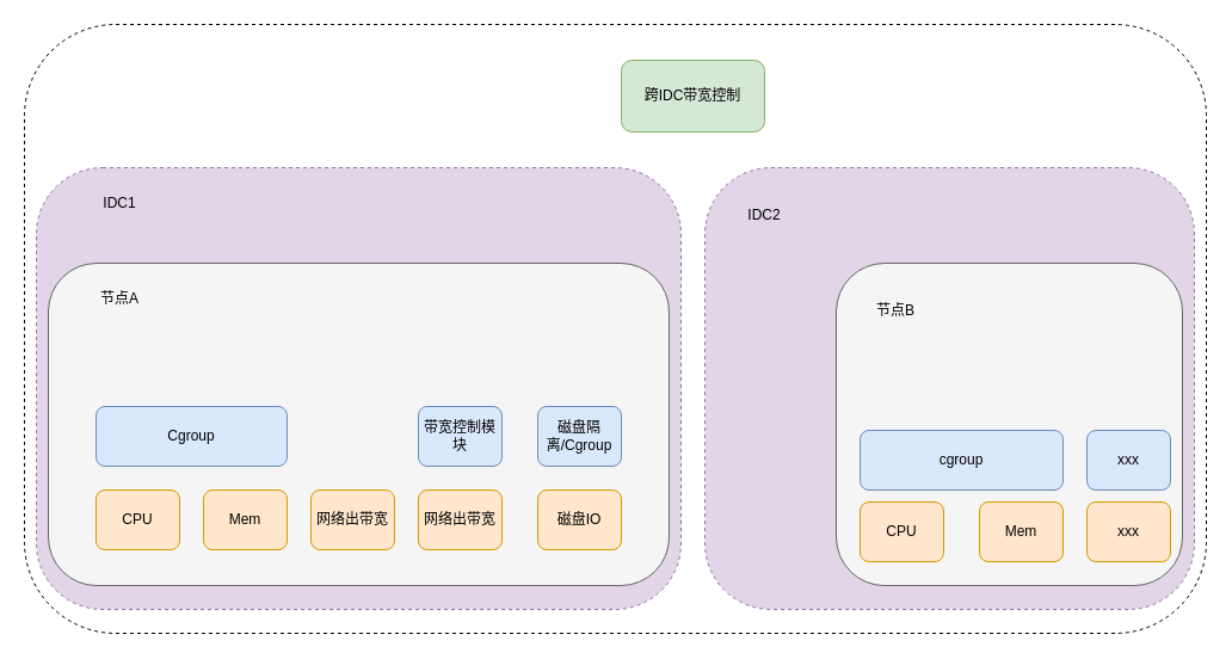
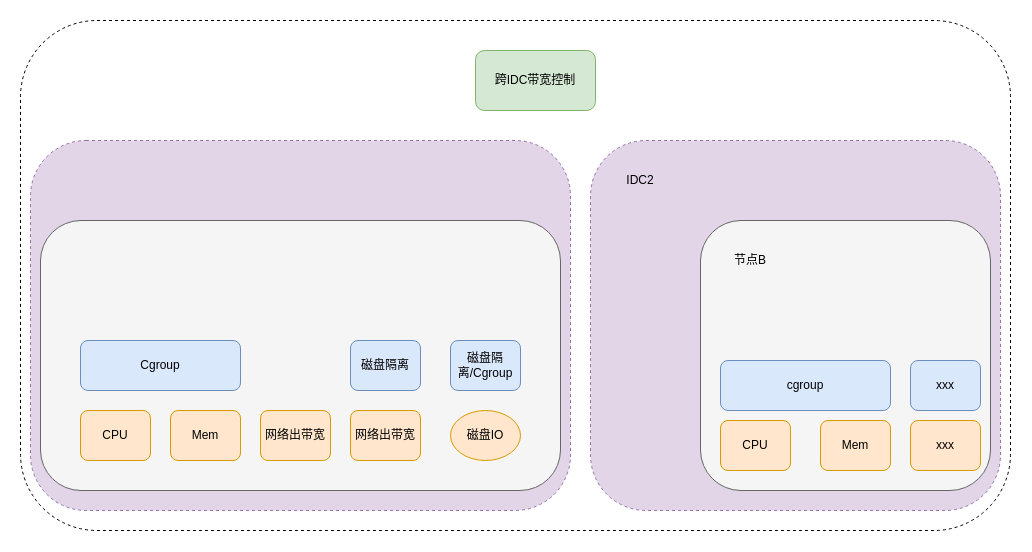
  <mxCell id="0" />
  <mxCell id="1" parent="0" />
  <mxCell id="2" value="" style="rounded=1;whiteSpace=wrap;html=1;dashed=1;" vertex="1" parent="1"><mxGeometry x="20" y="20" width="990" height="510" as="geometry" /></mxCell>
  <mxCell id="3" value="" style="rounded=1;whiteSpace=wrap;html=1;dashed=1;fillColor=#e1d5e7;strokeColor=#9673a6;" vertex="1" parent="1"><mxGeometry x="590" y="140" width="410" height="370" as="geometry" /></mxCell>
  <mxCell id="4" value="" style="rounded=1;whiteSpace=wrap;html=1;dashed=1;fillColor=#e1d5e7;strokeColor=#9673a6;" vertex="1" parent="1"><mxGeometry x="30" y="140" width="540" height="370" as="geometry" /></mxCell>
  <mxCell id="5" value="" style="rounded=1;whiteSpace=wrap;html=1;fillColor=#f5f5f5;strokeColor=#666666;fontColor=#333333;" vertex="1" parent="1"><mxGeometry x="40" y="220" width="520" height="270" as="geometry" /></mxCell>
  <mxCell id="6" value="CPU" style="rounded=1;whiteSpace=wrap;html=1;fillColor=#ffe6cc;strokeColor=#d79b00;" vertex="1" parent="1"><mxGeometry x="80" y="410" width="70" height="50" as="geometry" /></mxCell>
  <mxCell id="7" value="Mem" style="rounded=1;whiteSpace=wrap;html=1;fillColor=#ffe6cc;strokeColor=#d79b00;" vertex="1" parent="1"><mxGeometry x="170" y="410" width="70" height="50" as="geometry" /></mxCell>
  <mxCell id="8" value="Cgroup" style="rounded=1;whiteSpace=wrap;html=1;fillColor=#dae8fc;strokeColor=#6c8ebf;" vertex="1" parent="1"><mxGeometry x="80" y="340" width="160" height="50" as="geometry" /></mxCell>
- <mxCell id="9" value="磁盘IO" style="rounded=1;whiteSpace=wrap;html=1;fillColor=#ffe6cc;strokeColor=#d79b00;" vertex="1" parent="1"><mxGeometry x="450" y="410" width="70" height="50" as="geometry" /></mxCell>
+ <mxCell id="9" value="磁盘IO" style="ellipse;whiteSpace=wrap;html=1;fillColor=#ffe6cc;strokeColor=#d79b00;" vertex="1" parent="1"><mxGeometry x="450" y="410" width="70" height="50" as="geometry" /></mxCell>
  <mxCell id="10" value="网络出带宽" style="rounded=1;whiteSpace=wrap;html=1;fillColor=#ffe6cc;strokeColor=#d79b00;" vertex="1" parent="1"><mxGeometry x="350" y="410" width="70" height="50" as="geometry" /></mxCell>
  <mxCell id="11" value="网络出带宽" style="rounded=1;whiteSpace=wrap;html=1;fillColor=#ffe6cc;strokeColor=#d79b00;" vertex="1" parent="1"><mxGeometry x="260" y="410" width="70" height="50" as="geometry" /></mxCell>
  <mxCell id="12" value="磁盘隔离/Cgroup" style="rounded=1;whiteSpace=wrap;html=1;fillColor=#dae8fc;strokeColor=#6c8ebf;" vertex="1" parent="1"><mxGeometry x="450" y="340" width="70" height="50" as="geometry" /></mxCell>
- <mxCell id="13" value="带宽控制模块" style="rounded=1;whiteSpace=wrap;html=1;fillColor=#dae8fc;strokeColor=#6c8ebf;" vertex="1" parent="1"><mxGeometry x="350" y="340" width="70" height="50" as="geometry" /></mxCell>
- <mxCell id="14" value="节点A" style="text;html=1;strokeColor=none;fillColor=none;align=center;verticalAlign=middle;whiteSpace=wrap;rounded=0;" vertex="1" parent="1"><mxGeometry x="80" y="240" width="40" height="20" as="geometry" /></mxCell>
+ <mxCell id="13" value="磁盘隔离" style="rounded=1;whiteSpace=wrap;html=1;fillColor=#dae8fc;strokeColor=#6c8ebf;" vertex="1" parent="1"><mxGeometry x="350" y="340" width="70" height="50" as="geometry" /></mxCell>
  <mxCell id="15" value="" style="rounded=1;whiteSpace=wrap;html=1;fillColor=#f5f5f5;strokeColor=#666666;fontColor=#333333;" vertex="1" parent="1"><mxGeometry x="700" y="220" width="290" height="270" as="geometry" /></mxCell>
- <mxCell id="16" value="跨IDC带宽控制" style="rounded=1;whiteSpace=wrap;html=1;fillColor=#d5e8d4;strokeColor=#82b366;" vertex="1" parent="1"><mxGeometry x="520" y="50" width="120" height="60" as="geometry" /></mxCell>
- <mxCell id="17" value="IDC1" style="text;html=1;strokeColor=none;fillColor=none;align=center;verticalAlign=middle;whiteSpace=wrap;rounded=0;dashed=1;" vertex="1" parent="1"><mxGeometry x="80" y="160" width="40" height="20" as="geometry" /></mxCell>
+ <mxCell id="16" value="跨IDC带宽控制" style="rounded=1;whiteSpace=wrap;html=1;fillColor=#d5e8d4;strokeColor=#82b366;" vertex="1" parent="1"><mxGeometry x="475" y="50" width="120" height="60" as="geometry" /></mxCell>
  <mxCell id="18" value="CPU" style="rounded=1;whiteSpace=wrap;html=1;fillColor=#ffe6cc;strokeColor=#d79b00;" vertex="1" parent="1"><mxGeometry x="720" y="420" width="70" height="50" as="geometry" /></mxCell>
  <mxCell id="19" value="cgroup" style="rounded=1;whiteSpace=wrap;html=1;fillColor=#dae8fc;strokeColor=#6c8ebf;" vertex="1" parent="1"><mxGeometry x="720" y="360" width="170" height="50" as="geometry" /></mxCell>
  <mxCell id="20" value="Mem" style="rounded=1;whiteSpace=wrap;html=1;fillColor=#ffe6cc;strokeColor=#d79b00;" vertex="1" parent="1"><mxGeometry x="820" y="420" width="70" height="50" as="geometry" /></mxCell>
  <mxCell id="21" value="xxx" style="rounded=1;whiteSpace=wrap;html=1;fillColor=#ffe6cc;strokeColor=#d79b00;" vertex="1" parent="1"><mxGeometry x="910" y="420" width="70" height="50" as="geometry" /></mxCell>
  <mxCell id="22" value="xxx" style="rounded=1;whiteSpace=wrap;html=1;fillColor=#dae8fc;strokeColor=#6c8ebf;" vertex="1" parent="1"><mxGeometry x="910" y="360" width="70" height="50" as="geometry" /></mxCell>
  <mxCell id="23" value="IDC2" style="text;html=1;strokeColor=none;fillColor=none;align=center;verticalAlign=middle;whiteSpace=wrap;rounded=0;dashed=1;" vertex="1" parent="1"><mxGeometry x="620" y="170" width="40" height="20" as="geometry" /></mxCell>
  <mxCell id="24" value="节点B" style="text;html=1;strokeColor=none;fillColor=none;align=center;verticalAlign=middle;whiteSpace=wrap;rounded=0;" vertex="1" parent="1"><mxGeometry x="730" y="250" width="40" height="20" as="geometry" /></mxCell>
